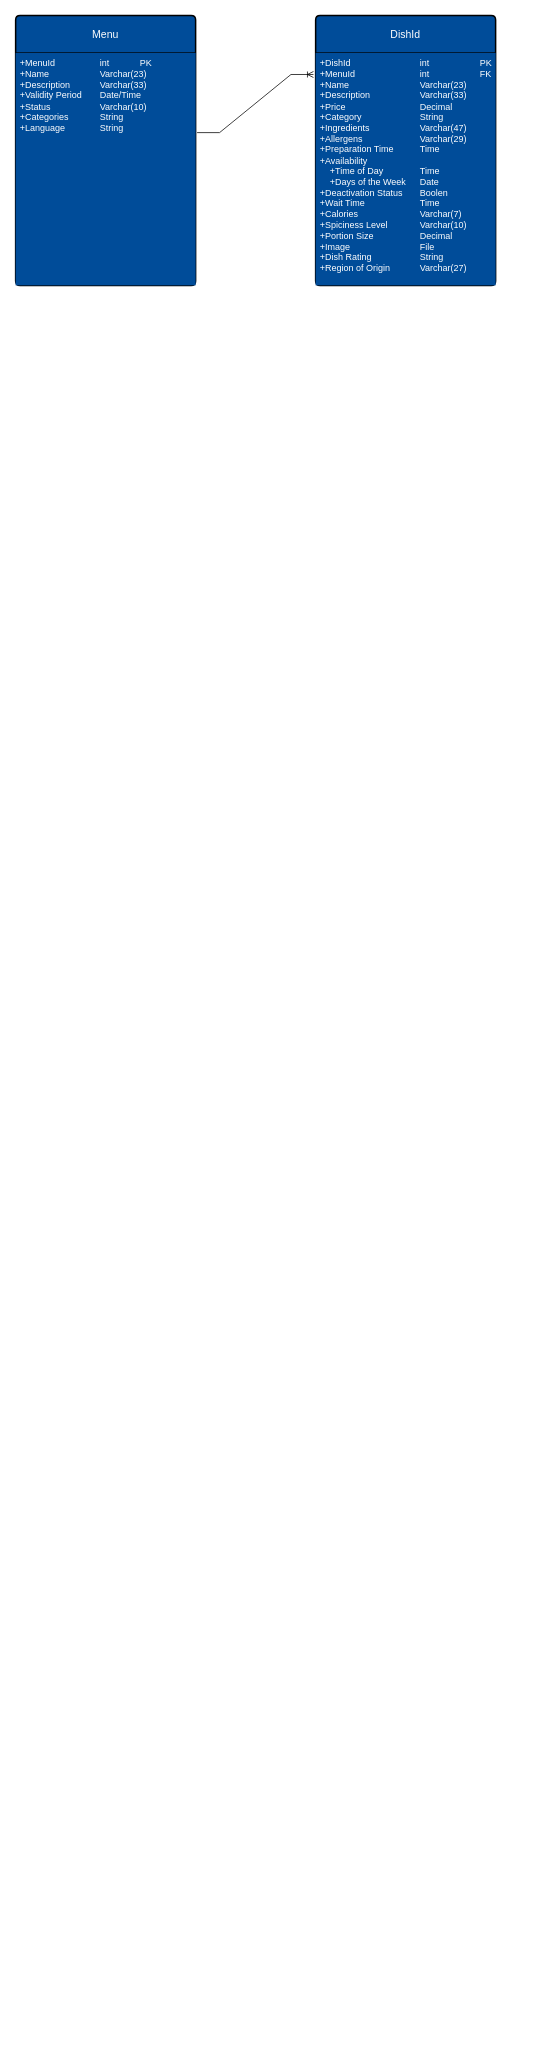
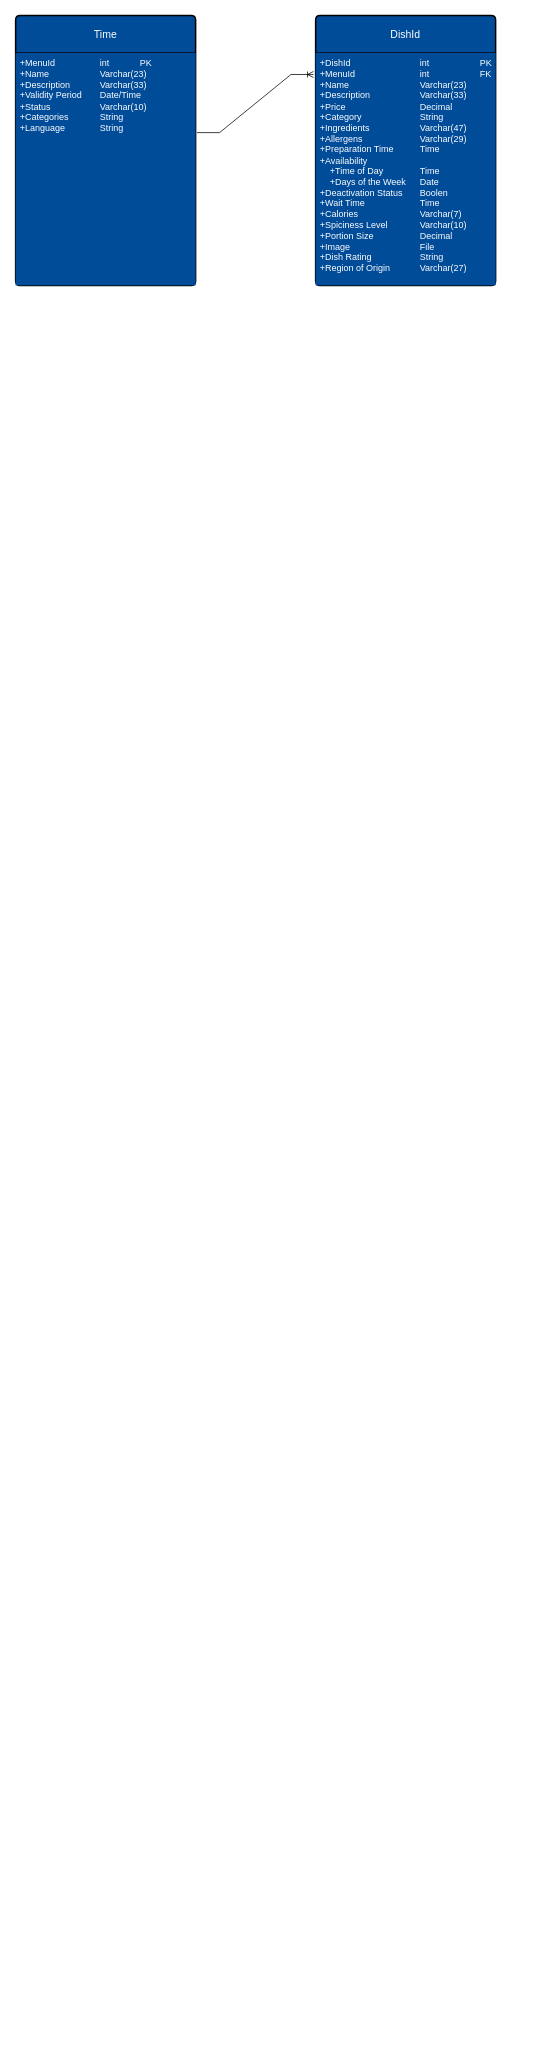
  <mxCell id="0" />
  <mxCell id="1" parent="0" />
- <mxCell id="2" value="&lt;font color=&quot;#ffffff&quot;&gt;Menu&lt;/font&gt;" style="swimlane;childLayout=stackLayout;horizontal=1;startSize=50;horizontalStack=0;rounded=1;fontSize=14;fontStyle=0;strokeWidth=2;resizeParent=0;resizeLast=1;shadow=0;dashed=0;align=center;arcSize=4;whiteSpace=wrap;html=1;fillColor=#004C99;" parent="1" vertex="1"><mxGeometry x="20" y="20" width="240" height="360" as="geometry" /></mxCell>
+ <mxCell id="2" value="&lt;font color=&quot;#ffffff&quot;&gt;Time&lt;/font&gt;" style="swimlane;childLayout=stackLayout;horizontal=1;startSize=50;horizontalStack=0;rounded=1;fontSize=14;fontStyle=0;strokeWidth=2;resizeParent=0;resizeLast=1;shadow=0;dashed=0;align=center;arcSize=4;whiteSpace=wrap;html=1;fillColor=#004C99;" parent="1" vertex="1"><mxGeometry x="20" y="20" width="240" height="360" as="geometry" /></mxCell>
  <mxCell id="3" value="" style="whiteSpace=wrap;html=1;aspect=fixed;fillColor=#001933;" parent="2" vertex="1"><mxGeometry y="50" width="240" as="geometry" /></mxCell>
  <mxCell id="4" value="&lt;font color=&quot;#ffffff&quot;&gt;+MenuId&lt;span style=&quot;white-space: pre;&quot;&gt;&#09;&lt;/span&gt;&lt;span style=&quot;white-space: pre;&quot;&gt;&#09;&lt;/span&gt;&lt;span style=&quot;white-space: pre;&quot;&gt;&#09;&lt;/span&gt;int&lt;span style=&quot;white-space: pre;&quot;&gt;&#09;&lt;span style=&quot;white-space: pre;&quot;&gt;&#09;&lt;/span&gt;PK&lt;span style=&quot;white-space: pre;&quot;&gt;&#09;&lt;/span&gt;&lt;/span&gt;&lt;br&gt;+Name&lt;span style=&quot;&quot;&gt;&lt;span style=&quot;&quot;&gt;&amp;nbsp;&amp;nbsp;&amp;nbsp;&amp;nbsp;&lt;/span&gt;&lt;/span&gt;&lt;span style=&quot;&quot;&gt;&lt;span style=&quot;&quot;&gt;&amp;nbsp;&amp;nbsp;&amp;nbsp;&amp;nbsp;&lt;/span&gt;&lt;/span&gt;&lt;span style=&quot;&quot;&gt;&lt;span style=&quot;&quot;&gt;&amp;nbsp;&amp;nbsp;&amp;nbsp;&amp;nbsp;&lt;span style=&quot;&quot;&gt;&lt;span style=&quot;white-space: pre;&quot;&gt;&amp;nbsp;&amp;nbsp;&amp;nbsp;&amp;nbsp;&lt;span style=&quot;white-space: pre;&quot;&gt;&#09;&lt;/span&gt;Varchar(23)&lt;/span&gt;&lt;/span&gt;&lt;/span&gt;&lt;/span&gt;&lt;br&gt;+Description&lt;span style=&quot;&quot;&gt;&lt;span style=&quot;&quot;&gt;&amp;nbsp;&amp;nbsp;&amp;nbsp;&amp;nbsp;&lt;/span&gt;&lt;/span&gt;&lt;span style=&quot;&quot;&gt;&lt;span style=&quot;&quot;&gt;&amp;nbsp;&amp;nbsp;&amp;nbsp;&amp;nbsp;&lt;span style=&quot;&quot;&gt;&lt;span style=&quot;white-space: pre;&quot;&gt;&amp;nbsp;&lt;span style=&quot;white-space: pre;&quot;&gt;&#09;&lt;/span&gt;Varchar(33)&lt;/span&gt;&lt;/span&gt;&lt;/span&gt;&lt;/span&gt;&lt;br&gt;+Validity Period&lt;span style=&quot;white-space: pre;&quot;&gt;&#09;&lt;/span&gt;Date/Time&lt;br&gt;+Status&lt;span style=&quot;white-space: pre;&quot;&gt;&#09;&lt;/span&gt;&lt;span style=&quot;white-space: pre;&quot;&gt;&#09;&lt;/span&gt;&lt;span style=&quot;white-space: pre;&quot;&gt;&#09;&lt;/span&gt;Varchar(10)&lt;br&gt;+Categories&lt;span style=&quot;white-space: pre;&quot;&gt;&#09;&lt;/span&gt;&lt;span style=&quot;white-space: pre;&quot;&gt;&#09;&lt;/span&gt;String&lt;br&gt;+Language&lt;span style=&quot;white-space: pre;&quot;&gt;&#09;&lt;/span&gt;&lt;span style=&quot;white-space: pre;&quot;&gt;&#09;&lt;/span&gt;String&lt;/font&gt;" style="align=left;strokeColor=none;fillColor=#004C99;spacingLeft=4;fontSize=12;verticalAlign=top;resizable=0;rotatable=0;part=1;html=1;" parent="2" vertex="1"><mxGeometry y="50" width="240" height="310" as="geometry" /></mxCell>
  <mxCell id="5" style="edgeStyle=orthogonalEdgeStyle;rounded=0;orthogonalLoop=1;jettySize=auto;html=1;exitX=0.5;exitY=1;exitDx=0;exitDy=0;" parent="2" source="4" target="4" edge="1"><mxGeometry relative="1" as="geometry" /></mxCell>
  <mxCell id="6" value="&lt;font color=&quot;#ffffff&quot;&gt;DishId&lt;/font&gt;" style="swimlane;childLayout=stackLayout;horizontal=1;startSize=50;horizontalStack=0;rounded=1;fontSize=14;fontStyle=0;strokeWidth=2;resizeParent=0;resizeLast=1;shadow=0;dashed=0;align=center;arcSize=4;whiteSpace=wrap;html=1;fillColor=#004C99;" parent="1" vertex="1"><mxGeometry x="420" y="20" width="240" height="360" as="geometry" /></mxCell>
  <mxCell id="7" value="&lt;font color=&quot;#ffffff&quot;&gt;+DishId&lt;span style=&quot;&quot;&gt;&lt;span style=&quot;&quot;&gt;&amp;nbsp; &amp;nbsp;&amp;nbsp;&lt;/span&gt;&lt;/span&gt;&#09;&lt;span style=&quot;&quot;&gt;&amp;nbsp;&lt;span style=&quot;&quot;&gt;&lt;span style=&quot;&quot;&gt;&amp;nbsp;&amp;nbsp;&amp;nbsp;&amp;nbsp;&lt;/span&gt;&lt;/span&gt;&lt;/span&gt;&lt;span style=&quot;&quot;&gt;&lt;span style=&quot;&quot;&gt;&amp;nbsp;&amp;nbsp;&amp;nbsp;&amp;nbsp;&lt;/span&gt;&lt;/span&gt;&lt;span style=&quot;&quot;&gt;&lt;span style=&quot;&quot;&gt;&amp;nbsp;&lt;span style=&quot;white-space: pre;&quot;&gt;&#09;&lt;/span&gt;&lt;span style=&quot;white-space: pre;&quot;&gt;&#09;&lt;/span&gt;int&lt;span style=&quot;white-space: pre;&quot;&gt;&#09;&lt;/span&gt;&lt;span style=&quot;white-space: pre;&quot;&gt;&#09;&lt;/span&gt;&lt;span style=&quot;white-space: pre;&quot;&gt;&#09;&lt;/span&gt;PK&amp;nbsp;&amp;nbsp;&lt;/span&gt;&lt;/span&gt;&lt;span style=&quot;&quot;&gt;&lt;span style=&quot;&quot;&gt;&amp;nbsp; &amp;nbsp;&lt;/span&gt;&lt;/span&gt;&lt;span style=&quot;&quot;&gt;&lt;span style=&quot;&quot;&gt;&amp;nbsp;&amp;nbsp;&amp;nbsp;&amp;nbsp;&lt;/span&gt;&lt;/span&gt;&lt;span style=&quot;&quot;&gt;&lt;span style=&quot;&quot;&gt;&amp;nbsp;&amp;nbsp;&amp;nbsp;&amp;nbsp;&lt;/span&gt;&lt;/span&gt;&lt;span style=&quot;&quot;&gt;&lt;span style=&quot;&quot;&gt;&amp;nbsp;&amp;nbsp;&amp;nbsp;&amp;nbsp;&lt;/span&gt;&lt;/span&gt;&lt;br&gt;+MenuId&lt;span style=&quot;&quot;&gt;&lt;span style=&quot;&quot;&gt;&amp;nbsp;&amp;nbsp;&lt;/span&gt;&lt;/span&gt;&lt;span style=&quot;&quot;&gt;&lt;span style=&quot;&quot;&gt;&amp;nbsp;&amp;nbsp;&amp;nbsp;&lt;/span&gt;&lt;/span&gt;&lt;span style=&quot;&quot;&gt;&lt;span style=&quot;&quot;&gt;&amp;nbsp;&lt;/span&gt;&lt;span style=&quot;&quot;&gt;&lt;span style=&quot;&quot;&gt;&amp;nbsp;&amp;nbsp;&amp;nbsp;&amp;nbsp;&lt;/span&gt;&lt;/span&gt;&lt;/span&gt;&lt;span style=&quot;&quot;&gt;&lt;span style=&quot;&quot;&gt;&amp;nbsp;&amp;nbsp;&lt;span style=&quot;white-space: pre;&quot;&gt;&#09;&lt;/span&gt;&lt;span style=&quot;white-space: pre;&quot;&gt;&#09;&lt;/span&gt;int&lt;span style=&quot;white-space: pre;&quot;&gt;&#09;&lt;span style=&quot;white-space: pre;&quot;&gt;&#09;&lt;/span&gt;&lt;/span&gt;&lt;span style=&quot;white-space: pre;&quot;&gt;&#09;&lt;/span&gt;FK&lt;br&gt;&lt;/span&gt;&lt;/span&gt;+Name&lt;span style=&quot;white-space: pre;&quot;&gt;&#09;&lt;/span&gt;&lt;span style=&quot;white-space: pre;&quot;&gt;&#09;&lt;/span&gt;&lt;span style=&quot;white-space: pre;&quot;&gt;&#09;&lt;/span&gt;&lt;span style=&quot;white-space: pre;&quot;&gt;&#09;&lt;/span&gt;Varchar(23)&lt;br&gt;+Description&lt;span style=&quot;white-space: pre;&quot;&gt;&#09;&lt;/span&gt;&lt;span style=&quot;white-space: pre;&quot;&gt;&#09;&lt;/span&gt;&lt;span style=&quot;white-space: pre;&quot;&gt;&#09;&lt;/span&gt;Varchar(33)&lt;br&gt;+Price&lt;span style=&quot;white-space: pre;&quot;&gt;&#09;&lt;/span&gt;&lt;span style=&quot;white-space: pre;&quot;&gt;&#09;&lt;/span&gt;&lt;span style=&quot;white-space: pre;&quot;&gt;&#09;&lt;span style=&quot;white-space: pre;&quot;&gt;&#09;&lt;/span&gt;Decimal&lt;/span&gt;&lt;br&gt;+Category&lt;span style=&quot;white-space: pre;&quot;&gt;&#09;&lt;/span&gt;&lt;span style=&quot;white-space: pre;&quot;&gt;&#09;&lt;/span&gt;&lt;span style=&quot;white-space: pre;&quot;&gt;&#09;&lt;/span&gt;String&lt;br&gt;+Ingredients&lt;span style=&quot;white-space: pre;&quot;&gt;&#09;&lt;/span&gt;&lt;span style=&quot;white-space: pre;&quot;&gt;&#09;&lt;/span&gt;&lt;span style=&quot;white-space: pre;&quot;&gt;&#09;&lt;/span&gt;Varchar(47)&lt;br&gt;+Allergens&lt;span style=&quot;white-space: pre;&quot;&gt;&#09;&lt;/span&gt;&lt;span style=&quot;white-space: pre;&quot;&gt;&#09;&lt;/span&gt;&lt;span style=&quot;white-space: pre;&quot;&gt;&#09;&lt;/span&gt;Varchar(29)&lt;br&gt;+Preparation Time&lt;span style=&quot;white-space: pre;&quot;&gt;&#09;&lt;/span&gt;&lt;span style=&quot;white-space: pre;&quot;&gt;&#09;&lt;/span&gt;Time&lt;br&gt;+Availability&lt;br&gt;&lt;span style=&quot;&quot;&gt;&lt;span style=&quot;&quot;&gt;&amp;nbsp;&amp;nbsp;&amp;nbsp;&amp;nbsp;&lt;/span&gt;&lt;/span&gt;+Time of Day&lt;span style=&quot;white-space: pre;&quot;&gt;&#09;&lt;/span&gt;&lt;span style=&quot;white-space: pre;&quot;&gt;&#09;&lt;/span&gt;Time&lt;br&gt;&amp;nbsp; &amp;nbsp; +Days of the Week&lt;span style=&quot;white-space: pre;&quot;&gt;&#09;&lt;/span&gt;Date&lt;br&gt;+Deactivation Status&lt;span style=&quot;white-space: pre;&quot;&gt;&#09;&lt;/span&gt;Boolen&lt;br&gt;+Wait Time&lt;span style=&quot;white-space: pre;&quot;&gt;&#09;&lt;/span&gt;&lt;span style=&quot;white-space: pre;&quot;&gt;&#09;&lt;/span&gt;&lt;span style=&quot;white-space: pre;&quot;&gt;&#09;&lt;/span&gt;Time&lt;br&gt;+Calories&lt;span style=&quot;white-space: pre;&quot;&gt;&#09;&lt;/span&gt;&lt;span style=&quot;white-space: pre;&quot;&gt;&#09;&lt;/span&gt;&lt;span style=&quot;white-space: pre;&quot;&gt;&#09;&lt;/span&gt;&lt;span style=&quot;white-space: pre;&quot;&gt;&#09;&lt;/span&gt;Varchar(7)&lt;br&gt;+Spiciness Level&lt;span style=&quot;white-space: pre;&quot;&gt;&#09;&lt;/span&gt;&lt;span style=&quot;white-space: pre;&quot;&gt;&#09;&lt;/span&gt;Varchar(10)&lt;br&gt;+Portion Size&lt;span style=&quot;white-space: pre;&quot;&gt;&#09;&lt;/span&gt;&lt;span style=&quot;white-space: pre;&quot;&gt;&#09;&lt;/span&gt;&lt;span style=&quot;white-space: pre;&quot;&gt;&#09;&lt;/span&gt;Decimal&lt;br&gt;+Image&lt;span style=&quot;white-space: pre;&quot;&gt;&#09;&lt;/span&gt;&lt;span style=&quot;white-space: pre;&quot;&gt;&#09;&lt;/span&gt;&lt;span style=&quot;white-space: pre;&quot;&gt;&#09;&lt;/span&gt;&lt;span style=&quot;white-space: pre;&quot;&gt;&#09;&lt;/span&gt;File&lt;br&gt;+Dish Rating&lt;span style=&quot;white-space: pre;&quot;&gt;&#09;&lt;/span&gt;&lt;span style=&quot;white-space: pre;&quot;&gt;&#09;&lt;/span&gt;&lt;span style=&quot;white-space: pre;&quot;&gt;&#09;&lt;/span&gt;String&lt;br&gt;+Region of Origin&lt;span style=&quot;white-space: pre;&quot;&gt;&#09;&lt;/span&gt;&lt;span style=&quot;white-space: pre;&quot;&gt;&#09;&lt;/span&gt;Varchar(27)&lt;/font&gt;" style="align=left;strokeColor=none;fillColor=#004C99;spacingLeft=4;fontSize=12;verticalAlign=top;resizable=0;rotatable=0;part=1;html=1;" parent="6" vertex="1"><mxGeometry y="50" width="240" height="310" as="geometry" /></mxCell>
  <mxCell id="8" value="" style="edgeStyle=entityRelationEdgeStyle;fontSize=12;html=1;endArrow=ERoneToMany;rounded=0;entryX=-0.012;entryY=0.093;entryDx=0;entryDy=0;entryPerimeter=0;exitX=1.008;exitY=0.343;exitDx=0;exitDy=0;exitPerimeter=0;" parent="1" source="4" target="7" edge="1"><mxGeometry width="100" height="100" relative="1" as="geometry"><mxPoint x="264" y="2912.09" as="sourcePoint" /><mxPoint x="385.68" y="2927.9" as="targetPoint" /><Array as="points"><mxPoint x="345.2" y="2432.11" /><mxPoint x="280" y="2710" /></Array></mxGeometry></mxCell>
